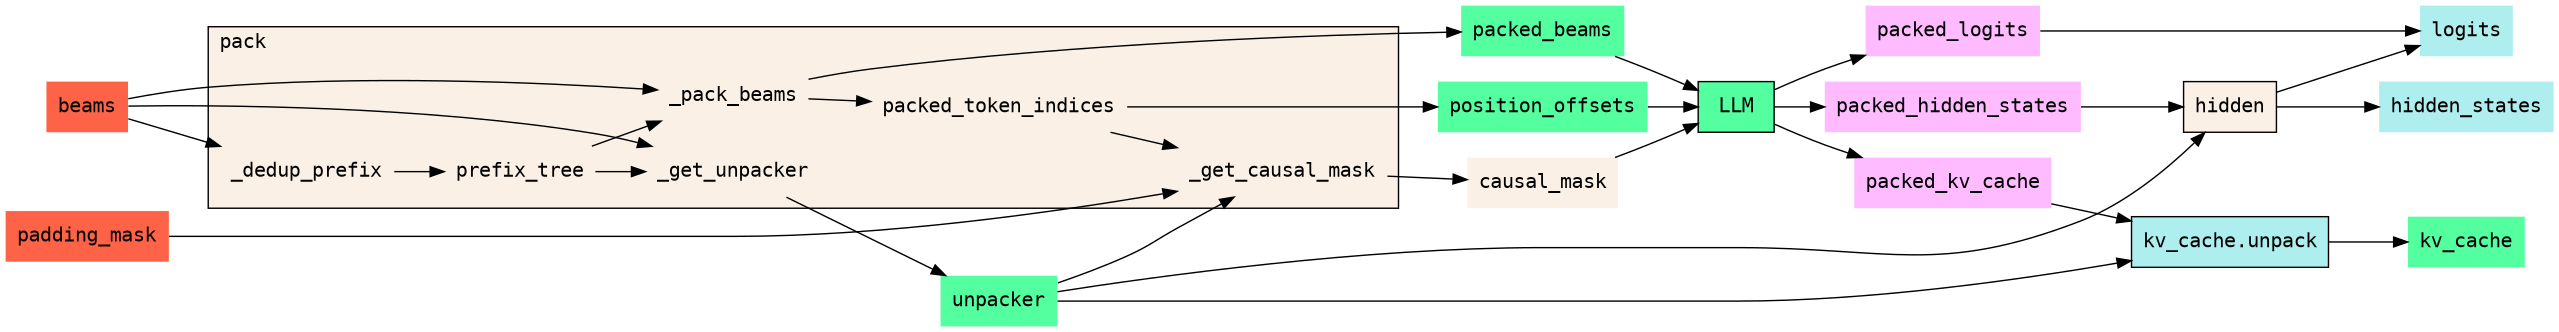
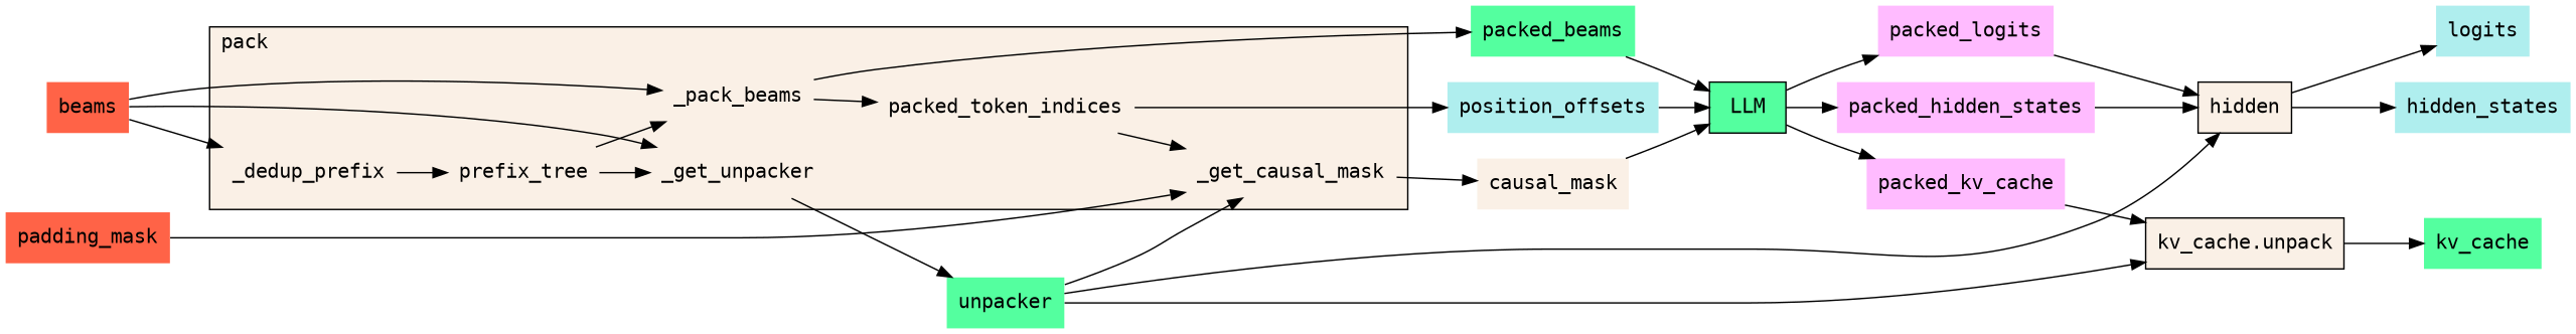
  digraph {
    fontname="DejaVu Sans Mono"
    rankdir=LR
    node [fillcolor=linen fontname="DejaVu Sans Mono" shape=plaintext style=filled]
    edge [fontname="DejaVu Sans Mono"]
    beams [fillcolor=tomato]
    padding_mask [fillcolor=tomato]
    packed_beams [fillcolor=seagreen1]
    causal_mask
    _dedup_prefix
    _pack_beams
    _get_unpacker
    _get_causal_mask
    prefix_tree
    packed_token_indices
    LLM [fillcolor=seagreen1 shape=box]
    unpacker [fillcolor=seagreen1]
-   position_offsets [fillcolor=seagreen1]
+   position_offsets [fillcolor=paleturquoise]
    n14 [label=hidden shape=box]
-   "kv_cache.unpack" [fillcolor=paleturquoise shape=box]
+   "kv_cache.unpack" [shape=box]
    logits [fillcolor=paleturquoise]
    hidden_states [fillcolor=paleturquoise]
    packed_logits [fillcolor=plum1]
    packed_hidden_states [fillcolor=plum1]
    packed_kv_cache [fillcolor=plum1]
    kv_cache [fillcolor=seagreen1]
    subgraph sub_1 {
      rank=same
      beams
      padding_mask
    }
    subgraph sub_2 {
      rank=same
      packed_beams
      causal_mask
    }
    subgraph cluster_3 {
      fillcolor=linen
      label=pack
      labeljust=l
      style=filled
      _dedup_prefix
      _pack_beams
      _get_unpacker
      _get_causal_mask
      prefix_tree
      packed_token_indices
    }
    beams -> _dedup_prefix
    beams -> _pack_beams
    beams -> _get_unpacker
    padding_mask -> _get_causal_mask
    packed_beams -> LLM
    causal_mask -> LLM
    _dedup_prefix -> prefix_tree
    _pack_beams -> packed_beams
    _pack_beams -> packed_token_indices
    _get_unpacker -> unpacker
    _get_causal_mask -> causal_mask
    prefix_tree -> _pack_beams
    prefix_tree -> _get_unpacker
    packed_token_indices -> _get_causal_mask
    packed_token_indices -> position_offsets
    LLM -> packed_logits
    LLM -> packed_hidden_states
    LLM -> packed_kv_cache
    unpacker -> _get_causal_mask
    unpacker -> n14
    unpacker -> "kv_cache.unpack"
    position_offsets -> LLM
    n14 -> logits
    n14 -> hidden_states
    "kv_cache.unpack" -> kv_cache
-   packed_logits -> logits
+   packed_logits -> n14
    packed_hidden_states -> n14
    packed_kv_cache -> "kv_cache.unpack"
  }
